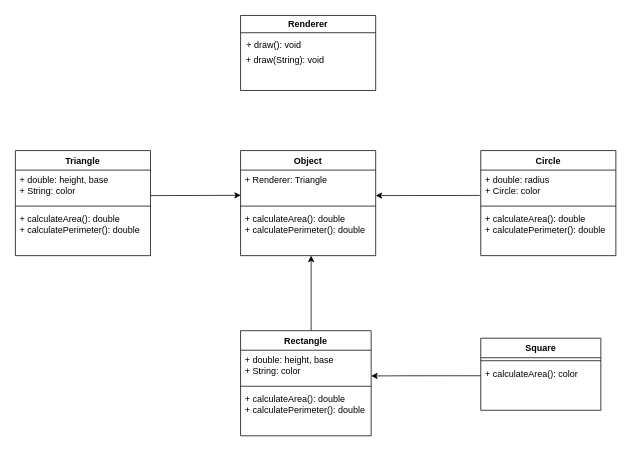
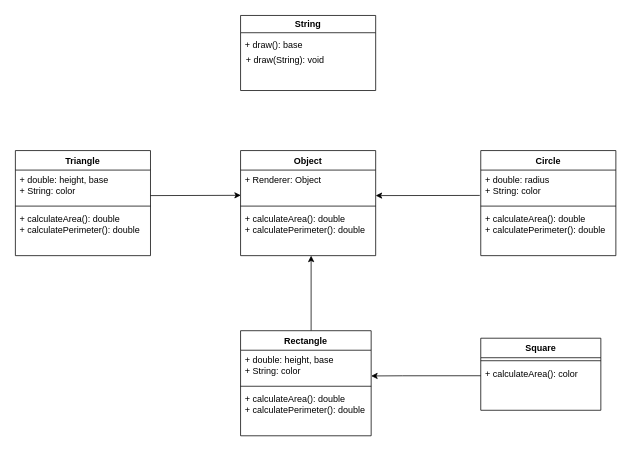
  <mxCell id="0" />
  <mxCell id="1" parent="0" />
  <mxCell id="2" value="" style="endArrow=classic;html=1;rounded=0;strokeColor=default;entryX=1.025;entryY=0.073;entryDx=0;entryDy=0;entryPerimeter=0;" edge="1" parent="1"><mxGeometry width="50" height="50" relative="1" as="geometry"><mxPoint x="640" y="500" as="sourcePoint" /><mxPoint x="494" y="500.28" as="targetPoint" /><Array as="points"><mxPoint x="536" y="500.06" /></Array></mxGeometry></mxCell>
  <mxCell id="3" value="" style="endArrow=classic;html=1;rounded=0;strokeColor=default;entryX=0.002;entryY=0.764;entryDx=0;entryDy=0;entryPerimeter=0;" edge="1" parent="1" target="14"><mxGeometry width="50" height="50" relative="1" as="geometry"><mxPoint x="200" y="260" as="sourcePoint" /><mxPoint x="331.6" y="258.94" as="targetPoint" /></mxGeometry></mxCell>
  <mxCell id="4" value="" style="endArrow=classic;html=1;rounded=0;strokeColor=default;exitX=-0.008;exitY=0.427;exitDx=0;exitDy=0;exitPerimeter=0;" edge="1" parent="1"><mxGeometry width="50" height="50" relative="1" as="geometry"><mxPoint x="638.72" y="259.78" as="sourcePoint" /><mxPoint x="500" y="260" as="targetPoint" /></mxGeometry></mxCell>
  <mxCell id="5" value="" style="endArrow=classic;html=1;rounded=0;strokeColor=default;exitX=0.5;exitY=0;exitDx=0;exitDy=0;entryX=0.5;entryY=1;entryDx=0;entryDy=0;" edge="1" parent="1"><mxGeometry width="50" height="50" relative="1" as="geometry"><mxPoint x="414" y="440" as="sourcePoint" /><mxPoint x="414" y="340" as="targetPoint" /></mxGeometry></mxCell>
- <mxCell id="6" value="Renderer" style="swimlane;" vertex="1" parent="1"><mxGeometry x="320" y="20" width="180" height="100" as="geometry"><mxRectangle x="334" y="-60" width="140" height="30" as="alternateBounds" /></mxGeometry></mxCell>
- <mxCell id="7" value="+ draw(): void" style="text;html=1;align=center;verticalAlign=middle;resizable=0;points=[];autosize=1;strokeColor=none;fillColor=none;" vertex="1" parent="6"><mxGeometry x="-6" y="25" width="100" height="30" as="geometry" /></mxCell>
+ <mxCell id="6" value="String" style="swimlane;" vertex="1" parent="1"><mxGeometry x="320" y="20" width="180" height="100" as="geometry"><mxRectangle x="334" y="-60" width="140" height="30" as="alternateBounds" /></mxGeometry></mxCell>
+ <mxCell id="7" value="+ draw(): base" style="text;html=1;align=center;verticalAlign=middle;resizable=0;points=[];autosize=1;strokeColor=none;fillColor=none;" vertex="1" parent="6"><mxGeometry x="-6" y="25" width="100" height="30" as="geometry" /></mxCell>
  <mxCell id="8" value="+ draw(String): void" style="text;html=1;align=center;verticalAlign=middle;resizable=0;points=[];autosize=1;strokeColor=none;fillColor=none;" vertex="1" parent="6"><mxGeometry x="-6" y="45" width="130" height="30" as="geometry" /></mxCell>
  <mxCell id="9" value="Triangle" style="swimlane;fontStyle=1;align=center;verticalAlign=top;childLayout=stackLayout;horizontal=1;startSize=26;horizontalStack=0;resizeParent=1;resizeParentMax=0;resizeLast=0;collapsible=1;marginBottom=0;" vertex="1" parent="1"><mxGeometry x="20" y="200" width="180" height="140" as="geometry"><mxRectangle x="40" y="160" width="90" height="30" as="alternateBounds" /></mxGeometry></mxCell>
  <mxCell id="10" value="+ double: height, base&#10;+ String: color" style="text;strokeColor=none;fillColor=none;align=left;verticalAlign=top;spacingLeft=4;spacingRight=4;overflow=hidden;rotatable=0;points=[[0,0.5],[1,0.5]];portConstraint=eastwest;" vertex="1" parent="9"><mxGeometry y="26" width="180" height="44" as="geometry" /></mxCell>
  <mxCell id="11" value="" style="line;strokeWidth=1;fillColor=none;align=left;verticalAlign=middle;spacingTop=-1;spacingLeft=3;spacingRight=3;rotatable=0;labelPosition=right;points=[];portConstraint=eastwest;" vertex="1" parent="9"><mxGeometry y="70" width="180" height="8" as="geometry" /></mxCell>
  <mxCell id="12" value="+ calculateArea(): double&#10;+ calculatePerimeter(): double&#10;" style="text;strokeColor=none;fillColor=none;align=left;verticalAlign=top;spacingLeft=4;spacingRight=4;overflow=hidden;rotatable=0;points=[[0,0.5],[1,0.5]];portConstraint=eastwest;" vertex="1" parent="9"><mxGeometry y="78" width="180" height="62" as="geometry" /></mxCell>
  <mxCell id="13" value="Object" style="swimlane;fontStyle=1;align=center;verticalAlign=top;childLayout=stackLayout;horizontal=1;startSize=26;horizontalStack=0;resizeParent=1;resizeParentMax=0;resizeLast=0;collapsible=1;marginBottom=0;" vertex="1" parent="1"><mxGeometry x="320" y="200" width="180" height="140" as="geometry" /></mxCell>
- <mxCell id="14" value="+ Renderer: Triangle" style="text;strokeColor=none;fillColor=none;align=left;verticalAlign=top;spacingLeft=4;spacingRight=4;overflow=hidden;rotatable=0;points=[[0,0.5],[1,0.5]];portConstraint=eastwest;" vertex="1" parent="13"><mxGeometry y="26" width="180" height="44" as="geometry" /></mxCell>
+ <mxCell id="14" value="+ Renderer: Object" style="text;strokeColor=none;fillColor=none;align=left;verticalAlign=top;spacingLeft=4;spacingRight=4;overflow=hidden;rotatable=0;points=[[0,0.5],[1,0.5]];portConstraint=eastwest;" vertex="1" parent="13"><mxGeometry y="26" width="180" height="44" as="geometry" /></mxCell>
  <mxCell id="15" value="" style="line;strokeWidth=1;fillColor=none;align=left;verticalAlign=middle;spacingTop=-1;spacingLeft=3;spacingRight=3;rotatable=0;labelPosition=right;points=[];portConstraint=eastwest;" vertex="1" parent="13"><mxGeometry y="70" width="180" height="8" as="geometry" /></mxCell>
  <mxCell id="16" value="+ calculateArea(): double&#10;+ calculatePerimeter(): double&#10;" style="text;strokeColor=none;fillColor=none;align=left;verticalAlign=top;spacingLeft=4;spacingRight=4;overflow=hidden;rotatable=0;points=[[0,0.5],[1,0.5]];portConstraint=eastwest;" vertex="1" parent="13"><mxGeometry y="78" width="180" height="62" as="geometry" /></mxCell>
  <mxCell id="17" value="Circle" style="swimlane;fontStyle=1;align=center;verticalAlign=top;childLayout=stackLayout;horizontal=1;startSize=26;horizontalStack=0;resizeParent=1;resizeParentMax=0;resizeLast=0;collapsible=1;marginBottom=0;" vertex="1" parent="1"><mxGeometry x="640" y="200" width="180" height="140" as="geometry" /></mxCell>
- <mxCell id="18" value="+ double: radius&#10;+ Circle: color" style="text;strokeColor=none;fillColor=none;align=left;verticalAlign=top;spacingLeft=4;spacingRight=4;overflow=hidden;rotatable=0;points=[[0,0.5],[1,0.5]];portConstraint=eastwest;" vertex="1" parent="17"><mxGeometry y="26" width="180" height="44" as="geometry" /></mxCell>
+ <mxCell id="18" value="+ double: radius&#10;+ String: color" style="text;strokeColor=none;fillColor=none;align=left;verticalAlign=top;spacingLeft=4;spacingRight=4;overflow=hidden;rotatable=0;points=[[0,0.5],[1,0.5]];portConstraint=eastwest;" vertex="1" parent="17"><mxGeometry y="26" width="180" height="44" as="geometry" /></mxCell>
  <mxCell id="19" value="" style="line;strokeWidth=1;fillColor=none;align=left;verticalAlign=middle;spacingTop=-1;spacingLeft=3;spacingRight=3;rotatable=0;labelPosition=right;points=[];portConstraint=eastwest;" vertex="1" parent="17"><mxGeometry y="70" width="180" height="8" as="geometry" /></mxCell>
  <mxCell id="20" value="+ calculateArea(): double&#10;+ calculatePerimeter(): double&#10;" style="text;strokeColor=none;fillColor=none;align=left;verticalAlign=top;spacingLeft=4;spacingRight=4;overflow=hidden;rotatable=0;points=[[0,0.5],[1,0.5]];portConstraint=eastwest;" vertex="1" parent="17"><mxGeometry y="78" width="180" height="62" as="geometry" /></mxCell>
  <mxCell id="21" value="Rectangle" style="swimlane;fontStyle=1;align=center;verticalAlign=top;childLayout=stackLayout;horizontal=1;startSize=26;horizontalStack=0;resizeParent=1;resizeParentMax=0;resizeLast=0;collapsible=1;marginBottom=0;" vertex="1" parent="1"><mxGeometry x="320" y="440" width="174" height="140" as="geometry" /></mxCell>
  <mxCell id="22" value="+ double: height, base&#10;+ String: color" style="text;strokeColor=none;fillColor=none;align=left;verticalAlign=top;spacingLeft=4;spacingRight=4;overflow=hidden;rotatable=0;points=[[0,0.5],[1,0.5]];portConstraint=eastwest;" vertex="1" parent="21"><mxGeometry y="26" width="174" height="44" as="geometry" /></mxCell>
  <mxCell id="23" value="" style="line;strokeWidth=1;fillColor=none;align=left;verticalAlign=middle;spacingTop=-1;spacingLeft=3;spacingRight=3;rotatable=0;labelPosition=right;points=[];portConstraint=eastwest;" vertex="1" parent="21"><mxGeometry y="70" width="174" height="8" as="geometry" /></mxCell>
  <mxCell id="24" value="+ calculateArea(): double&#10;+ calculatePerimeter(): double&#10;" style="text;strokeColor=none;fillColor=none;align=left;verticalAlign=top;spacingLeft=4;spacingRight=4;overflow=hidden;rotatable=0;points=[[0,0.5],[1,0.5]];portConstraint=eastwest;" vertex="1" parent="21"><mxGeometry y="78" width="174" height="62" as="geometry" /></mxCell>
  <mxCell id="25" value="Square" style="swimlane;fontStyle=1;align=center;verticalAlign=top;childLayout=stackLayout;horizontal=1;startSize=26;horizontalStack=0;resizeParent=1;resizeParentMax=0;resizeLast=0;collapsible=1;marginBottom=0;" vertex="1" parent="1"><mxGeometry x="640" y="450" width="160" height="96" as="geometry" /></mxCell>
  <mxCell id="26" value="" style="line;strokeWidth=1;fillColor=none;align=left;verticalAlign=middle;spacingTop=-1;spacingLeft=3;spacingRight=3;rotatable=0;labelPosition=right;points=[];portConstraint=eastwest;" vertex="1" parent="25"><mxGeometry y="26" width="160" height="8" as="geometry" /></mxCell>
  <mxCell id="27" value="+ calculateArea(): color" style="text;strokeColor=none;fillColor=none;align=left;verticalAlign=top;spacingLeft=4;spacingRight=4;overflow=hidden;rotatable=0;points=[[0,0.5],[1,0.5]];portConstraint=eastwest;" vertex="1" parent="25"><mxGeometry y="34" width="160" height="62" as="geometry" /></mxCell>
